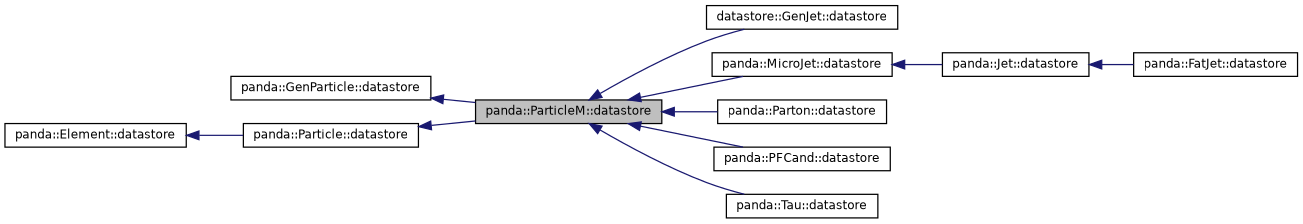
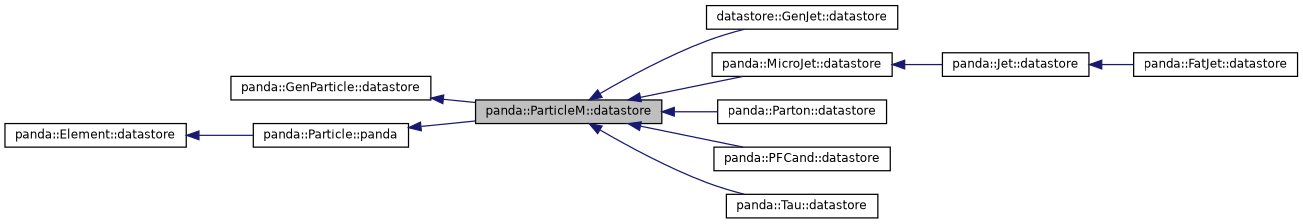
  digraph {
    rankdir=LR
    node [color=black fillcolor=white fontname=Helvetica fontsize=10 shape=record style=filled]
    edge [color=midnightblue dir=back fontname=Helvetica fontsize=10 labelfontname=Helvetica labelfontsize=10 style=solid]
    n1 [fillcolor=grey75 fontcolor=black height=0.2 label="panda::ParticleM::datastore" width=0.4]
    n2 [height=0.2 label="datastore::GenJet::datastore" width=0.4]
    n3 [height=0.2 label="panda::MicroJet::datastore" width=0.4]
    n4 [height=0.2 label="panda::Parton::datastore" width=0.4]
    n5 [height=0.2 label="panda::PFCand::datastore" width=0.4]
    n6 [height=0.2 label="panda::Tau::datastore" width=0.4]
    n7 [height=0.2 label="panda::GenParticle::datastore" width=0.4]
    n8 [height=0.2 label="panda::Jet::datastore" width=0.4]
-   n9 [height=0.2 label="panda::Particle::datastore" width=0.4]
+   n9 [height=0.2 label="panda::Particle::panda" width=0.4]
    n10 [height=0.2 label="panda::Element::datastore" width=0.4]
    n11 [height=0.2 label="panda::FatJet::datastore" width=0.4]
    n1 -> n2
    n1 -> n3
    n1 -> n4
    n1 -> n5
    n1 -> n6
    n3 -> n8
    n7 -> n1
    n8 -> n11
    n9 -> n1
    n10 -> n9
  }
